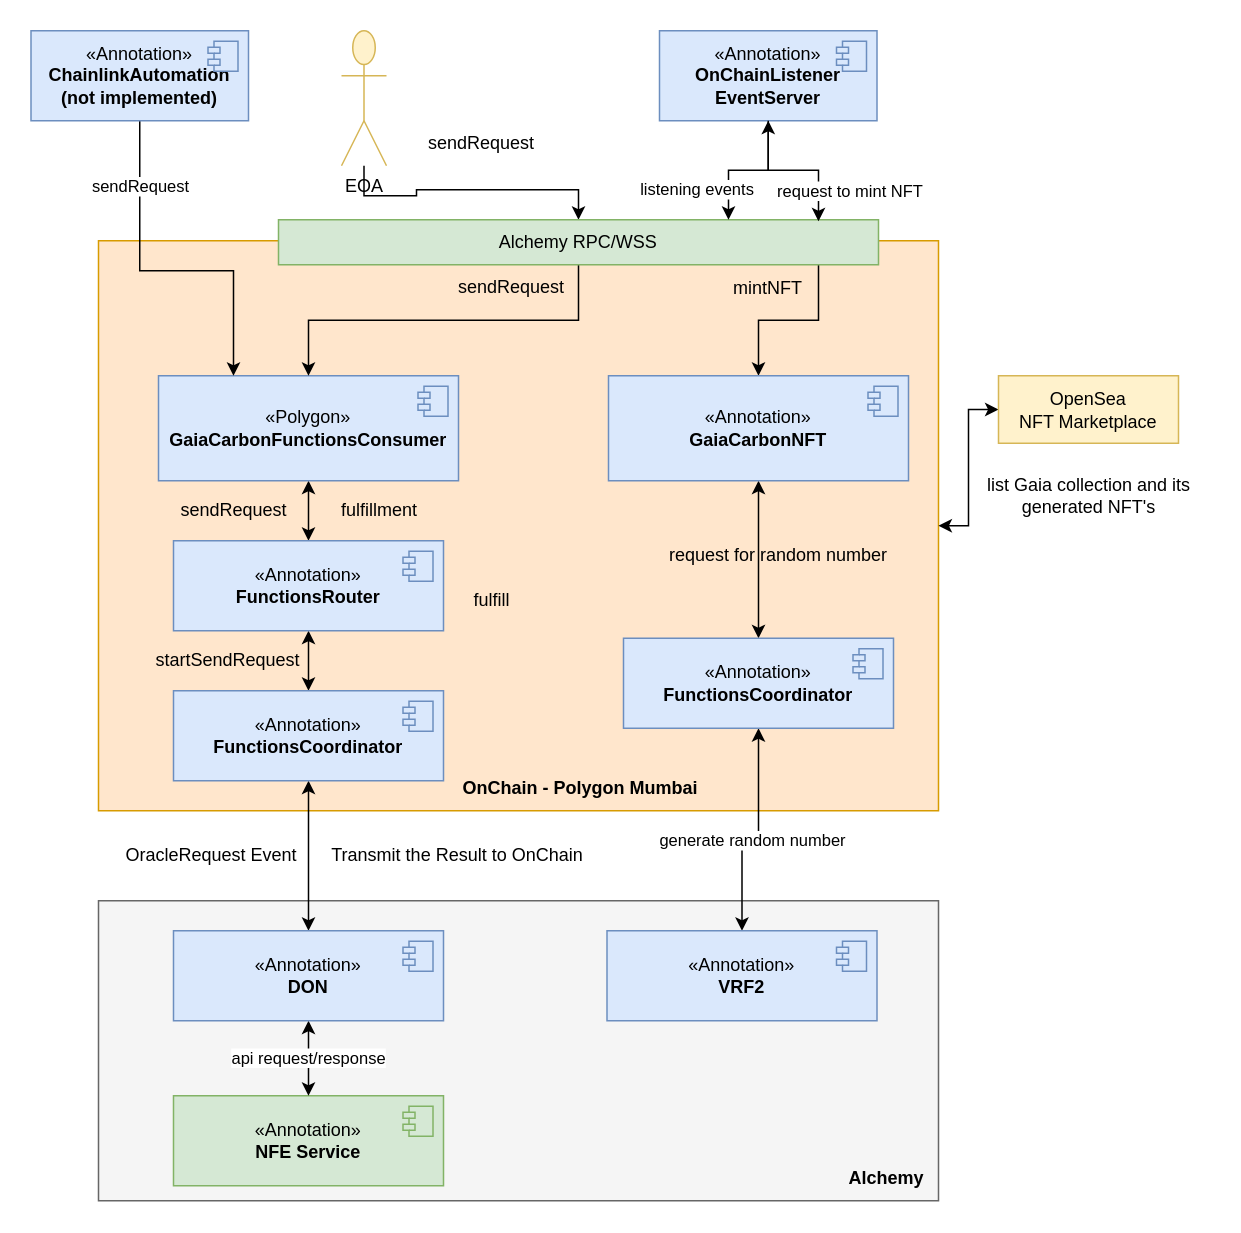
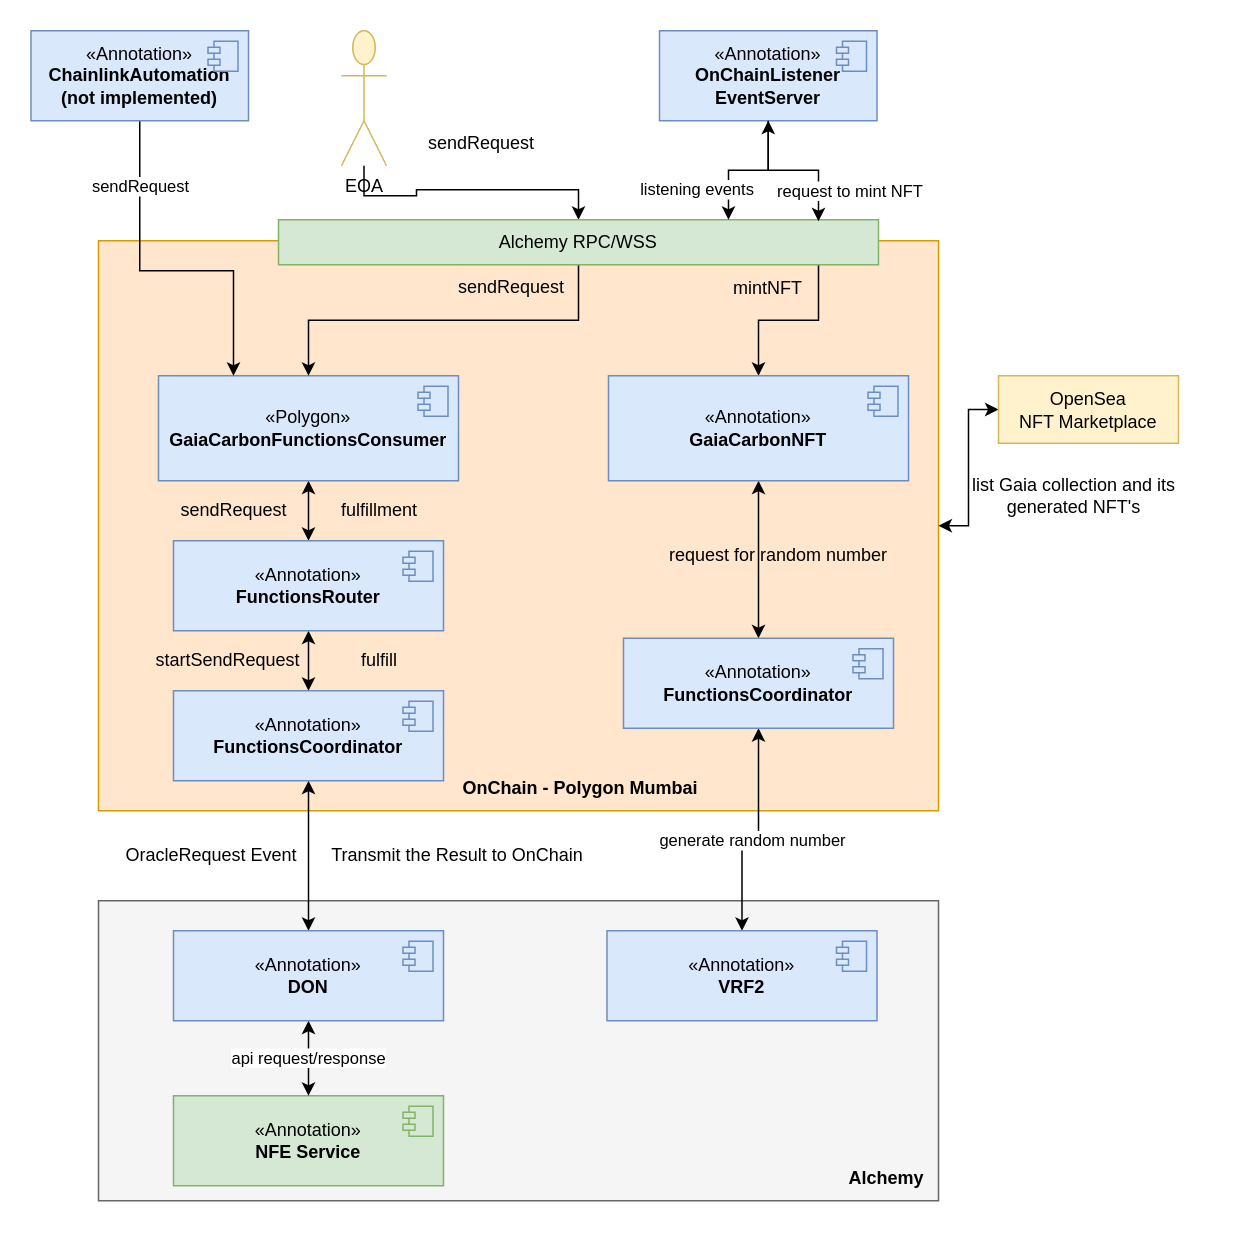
  <mxCell id="0" />
  <mxCell id="1" parent="0" />
  <mxCell id="2" value="" style="rounded=0;whiteSpace=wrap;html=1;fillColor=#f5f5f5;fontColor=#333333;strokeColor=#666666;" vertex="1" parent="1"><mxGeometry x="65" y="600" width="560" height="200" as="geometry" /></mxCell>
  <mxCell id="3" value="" style="rounded=0;whiteSpace=wrap;html=1;fillColor=#ffe6cc;strokeColor=#d79b00;" vertex="1" parent="1"><mxGeometry x="65" y="160" width="560" height="380" as="geometry" /></mxCell>
  <mxCell id="4" style="edgeStyle=orthogonalEdgeStyle;rounded=0;orthogonalLoop=1;jettySize=auto;html=1;entryX=0.5;entryY=0;entryDx=0;entryDy=0;startArrow=classic;startFill=1;" edge="1" parent="1" source="5" target="8"><mxGeometry relative="1" as="geometry" /></mxCell>
  <mxCell id="5" value="«Polygon»&lt;br&gt;&lt;b&gt;GaiaCarbonFunctionsConsumer&lt;/b&gt;" style="html=1;dropTarget=0;whiteSpace=wrap;fillColor=#dae8fc;strokeColor=#6c8ebf;" vertex="1" parent="1"><mxGeometry x="105" y="250" width="200" height="70" as="geometry" /></mxCell>
  <mxCell id="6" value="" style="shape=module;jettyWidth=8;jettyHeight=4;fillColor=#dae8fc;strokeColor=#6c8ebf;" vertex="1" parent="5"><mxGeometry x="1" width="20" height="20" relative="1" as="geometry"><mxPoint x="-27" y="7" as="offset" /></mxGeometry></mxCell>
  <mxCell id="7" style="edgeStyle=orthogonalEdgeStyle;rounded=0;orthogonalLoop=1;jettySize=auto;html=1;entryX=0.5;entryY=0;entryDx=0;entryDy=0;startArrow=classic;startFill=1;" edge="1" parent="1" source="8" target="11"><mxGeometry relative="1" as="geometry" /></mxCell>
  <mxCell id="8" value="«Annotation»&lt;br&gt;&lt;b&gt;FunctionsRouter&lt;/b&gt;" style="html=1;dropTarget=0;whiteSpace=wrap;fillColor=#dae8fc;strokeColor=#6c8ebf;" vertex="1" parent="1"><mxGeometry x="115" y="360" width="180" height="60" as="geometry" /></mxCell>
  <mxCell id="9" value="" style="shape=module;jettyWidth=8;jettyHeight=4;fillColor=#dae8fc;strokeColor=#6c8ebf;" vertex="1" parent="8"><mxGeometry x="1" width="20" height="20" relative="1" as="geometry"><mxPoint x="-27" y="7" as="offset" /></mxGeometry></mxCell>
  <mxCell id="10" style="edgeStyle=orthogonalEdgeStyle;rounded=0;orthogonalLoop=1;jettySize=auto;html=1;startArrow=classic;startFill=1;" edge="1" parent="1" source="11" target="34"><mxGeometry relative="1" as="geometry" /></mxCell>
  <mxCell id="11" value="«Annotation»&lt;br&gt;&lt;b&gt;FunctionsCoordinator&lt;/b&gt;" style="html=1;dropTarget=0;whiteSpace=wrap;fillColor=#dae8fc;strokeColor=#6c8ebf;" vertex="1" parent="1"><mxGeometry x="115" y="460" width="180" height="60" as="geometry" /></mxCell>
  <mxCell id="12" value="" style="shape=module;jettyWidth=8;jettyHeight=4;fillColor=#dae8fc;strokeColor=#6c8ebf;" vertex="1" parent="11"><mxGeometry x="1" width="20" height="20" relative="1" as="geometry"><mxPoint x="-27" y="7" as="offset" /></mxGeometry></mxCell>
  <mxCell id="13" value="sendRequest" style="text;html=1;align=center;verticalAlign=middle;resizable=0;points=[];autosize=1;strokeColor=none;fillColor=none;" vertex="1" parent="1"><mxGeometry x="110" y="325" width="90" height="30" as="geometry" /></mxCell>
  <mxCell id="14" value="fulfillment" style="text;html=1;align=center;verticalAlign=middle;resizable=0;points=[];autosize=1;strokeColor=none;fillColor=none;" vertex="1" parent="1"><mxGeometry x="217" y="325" width="70" height="30" as="geometry" /></mxCell>
  <mxCell id="15" value="startSendRequest" style="text;html=1;align=center;verticalAlign=middle;resizable=0;points=[];autosize=1;strokeColor=none;fillColor=none;" vertex="1" parent="1"><mxGeometry x="91" y="425" width="120" height="30" as="geometry" /></mxCell>
- <mxCell id="16" value="fulfill" style="text;html=1;align=center;verticalAlign=middle;resizable=0;points=[];autosize=1;strokeColor=none;fillColor=none;" vertex="1" parent="1"><mxGeometry x="302" y="385" width="50" height="30" as="geometry" /></mxCell>
+ <mxCell id="16" value="fulfill" style="text;html=1;align=center;verticalAlign=middle;resizable=0;points=[];autosize=1;strokeColor=none;fillColor=none;" vertex="1" parent="1"><mxGeometry x="227" y="425" width="50" height="30" as="geometry" /></mxCell>
  <mxCell id="17" style="edgeStyle=orthogonalEdgeStyle;rounded=0;orthogonalLoop=1;jettySize=auto;html=1;" edge="1" parent="1" source="18" target="25"><mxGeometry relative="1" as="geometry" /></mxCell>
  <mxCell id="18" value="EOA" style="shape=umlActor;verticalLabelPosition=bottom;verticalAlign=top;html=1;fillColor=#fff2cc;strokeColor=#d6b656;" vertex="1" parent="1"><mxGeometry x="227" y="20" width="30" height="90" as="geometry" /></mxCell>
  <mxCell id="19" style="edgeStyle=orthogonalEdgeStyle;rounded=0;orthogonalLoop=1;jettySize=auto;html=1;entryX=0.25;entryY=0;entryDx=0;entryDy=0;" edge="1" parent="1" source="21" target="5"><mxGeometry relative="1" as="geometry"><Array as="points"><mxPoint x="93" y="180" /><mxPoint x="155" y="180" /></Array></mxGeometry></mxCell>
  <mxCell id="20" value="sendRequest" style="edgeLabel;html=1;align=center;verticalAlign=middle;resizable=0;points=[];" vertex="1" connectable="0" parent="19"><mxGeometry x="-0.63" relative="1" as="geometry"><mxPoint as="offset" /></mxGeometry></mxCell>
  <mxCell id="21" value="«Annotation»&lt;br&gt;&lt;b&gt;ChainlinkAutomation&lt;br&gt;(not implemented)&lt;br&gt;&lt;/b&gt;" style="html=1;dropTarget=0;whiteSpace=wrap;fillColor=#dae8fc;strokeColor=#6c8ebf;" vertex="1" parent="1"><mxGeometry x="20" y="20" width="145" height="60" as="geometry" /></mxCell>
  <mxCell id="22" value="" style="shape=module;jettyWidth=8;jettyHeight=4;fillColor=#dae8fc;strokeColor=#6c8ebf;" vertex="1" parent="21"><mxGeometry x="1" width="20" height="20" relative="1" as="geometry"><mxPoint x="-27" y="7" as="offset" /></mxGeometry></mxCell>
  <mxCell id="23" style="edgeStyle=orthogonalEdgeStyle;rounded=0;orthogonalLoop=1;jettySize=auto;html=1;entryX=0.5;entryY=0;entryDx=0;entryDy=0;" edge="1" parent="1" source="25" target="5"><mxGeometry relative="1" as="geometry" /></mxCell>
  <mxCell id="24" style="edgeStyle=orthogonalEdgeStyle;rounded=0;orthogonalLoop=1;jettySize=auto;html=1;entryX=0.5;entryY=0;entryDx=0;entryDy=0;exitX=0.9;exitY=0.933;exitDx=0;exitDy=0;exitPerimeter=0;" edge="1" parent="1" source="25" target="45"><mxGeometry relative="1" as="geometry"><mxPoint x="545" y="180" as="sourcePoint" /></mxGeometry></mxCell>
  <mxCell id="25" value="Alchemy RPC/WSS" style="rounded=0;whiteSpace=wrap;html=1;fillColor=#d5e8d4;strokeColor=#82b366;" vertex="1" parent="1"><mxGeometry x="185" y="146" width="400" height="30" as="geometry" /></mxCell>
  <mxCell id="26" value="sendRequest" style="text;html=1;align=center;verticalAlign=middle;resizable=0;points=[];autosize=1;strokeColor=none;fillColor=none;" vertex="1" parent="1"><mxGeometry x="295" y="176" width="90" height="30" as="geometry" /></mxCell>
  <mxCell id="27" value="sendRequest" style="text;html=1;align=center;verticalAlign=middle;resizable=0;points=[];autosize=1;strokeColor=none;fillColor=none;" vertex="1" parent="1"><mxGeometry x="275" y="80" width="90" height="30" as="geometry" /></mxCell>
  <mxCell id="28" value="«Annotation»&lt;br&gt;&lt;b&gt;NFE Service&lt;/b&gt;" style="html=1;dropTarget=0;whiteSpace=wrap;fillColor=#d5e8d4;strokeColor=#82b366;" vertex="1" parent="1"><mxGeometry x="115" y="730" width="180" height="60" as="geometry" /></mxCell>
  <mxCell id="29" value="" style="shape=module;jettyWidth=8;jettyHeight=4;fillColor=#d5e8d4;strokeColor=#82b366;" vertex="1" parent="28"><mxGeometry x="1" width="20" height="20" relative="1" as="geometry"><mxPoint x="-27" y="7" as="offset" /></mxGeometry></mxCell>
  <mxCell id="30" value="&lt;b&gt;OnChain - Polygon Mumbai&lt;/b&gt;" style="text;html=1;align=center;verticalAlign=middle;resizable=0;points=[];autosize=1;strokeColor=none;fillColor=none;" vertex="1" parent="1"><mxGeometry x="296" y="510" width="180" height="30" as="geometry" /></mxCell>
  <mxCell id="31" value="&lt;b&gt;Alchemy&lt;/b&gt;" style="text;html=1;align=center;verticalAlign=middle;resizable=0;points=[];autosize=1;strokeColor=none;fillColor=none;" vertex="1" parent="1"><mxGeometry x="555" y="770" width="70" height="30" as="geometry" /></mxCell>
  <mxCell id="32" style="edgeStyle=orthogonalEdgeStyle;rounded=0;orthogonalLoop=1;jettySize=auto;html=1;startArrow=classic;startFill=1;" edge="1" parent="1" source="34" target="28"><mxGeometry relative="1" as="geometry" /></mxCell>
  <mxCell id="33" value="api request/response" style="edgeLabel;html=1;align=center;verticalAlign=middle;resizable=0;points=[];" vertex="1" connectable="0" parent="32"><mxGeometry x="-0.04" y="-1" relative="1" as="geometry"><mxPoint as="offset" /></mxGeometry></mxCell>
  <mxCell id="34" value="«Annotation»&lt;br&gt;&lt;b&gt;DON&lt;/b&gt;" style="html=1;dropTarget=0;whiteSpace=wrap;fillColor=#dae8fc;strokeColor=#6c8ebf;" vertex="1" parent="1"><mxGeometry x="115" y="620" width="180" height="60" as="geometry" /></mxCell>
  <mxCell id="35" value="" style="shape=module;jettyWidth=8;jettyHeight=4;fillColor=#dae8fc;strokeColor=#6c8ebf;" vertex="1" parent="34"><mxGeometry x="1" width="20" height="20" relative="1" as="geometry"><mxPoint x="-27" y="7" as="offset" /></mxGeometry></mxCell>
  <mxCell id="36" value="OracleRequest Event" style="text;html=1;align=center;verticalAlign=middle;resizable=0;points=[];autosize=1;strokeColor=none;fillColor=none;" vertex="1" parent="1"><mxGeometry x="70" y="555" width="140" height="30" as="geometry" /></mxCell>
  <mxCell id="37" value="Transmit the Result to OnChain" style="text;html=1;align=center;verticalAlign=middle;resizable=0;points=[];autosize=1;strokeColor=none;fillColor=none;" vertex="1" parent="1"><mxGeometry x="209" y="555" width="190" height="30" as="geometry" /></mxCell>
  <mxCell id="38" style="edgeStyle=orthogonalEdgeStyle;rounded=0;orthogonalLoop=1;jettySize=auto;html=1;entryX=0.75;entryY=0;entryDx=0;entryDy=0;startArrow=classic;startFill=1;" edge="1" parent="1" source="40" target="25"><mxGeometry relative="1" as="geometry" /></mxCell>
  <mxCell id="39" value="listening events" style="edgeLabel;html=1;align=center;verticalAlign=middle;resizable=0;points=[];" vertex="1" connectable="0" parent="38"><mxGeometry x="0.081" y="-1" relative="1" as="geometry"><mxPoint x="-31" y="13" as="offset" /></mxGeometry></mxCell>
  <mxCell id="40" value="«Annotation»&lt;br&gt;&lt;b&gt;OnChainListener&lt;br&gt;EventServer&lt;/b&gt;" style="html=1;dropTarget=0;whiteSpace=wrap;fillColor=#dae8fc;strokeColor=#6c8ebf;" vertex="1" parent="1"><mxGeometry x="439" y="20" width="145" height="60" as="geometry" /></mxCell>
  <mxCell id="41" value="" style="shape=module;jettyWidth=8;jettyHeight=4;fillColor=#dae8fc;strokeColor=#6c8ebf;" vertex="1" parent="40"><mxGeometry x="1" width="20" height="20" relative="1" as="geometry"><mxPoint x="-27" y="7" as="offset" /></mxGeometry></mxCell>
  <mxCell id="42" style="edgeStyle=orthogonalEdgeStyle;rounded=0;orthogonalLoop=1;jettySize=auto;html=1;entryX=0.9;entryY=0.033;entryDx=0;entryDy=0;entryPerimeter=0;" edge="1" parent="1" source="40" target="25"><mxGeometry relative="1" as="geometry" /></mxCell>
  <mxCell id="43" value="request to mint NFT" style="edgeLabel;html=1;align=center;verticalAlign=middle;resizable=0;points=[];" vertex="1" connectable="0" parent="42"><mxGeometry x="0.483" y="2" relative="1" as="geometry"><mxPoint x="18" y="5" as="offset" /></mxGeometry></mxCell>
  <mxCell id="44" style="edgeStyle=orthogonalEdgeStyle;rounded=0;orthogonalLoop=1;jettySize=auto;html=1;startArrow=classic;startFill=1;" edge="1" parent="1" source="45" target="50"><mxGeometry relative="1" as="geometry" /></mxCell>
  <mxCell id="45" value="«Annotation»&lt;br&gt;&lt;b&gt;GaiaCarbonNFT&lt;/b&gt;" style="html=1;dropTarget=0;whiteSpace=wrap;fillColor=#dae8fc;strokeColor=#6c8ebf;" vertex="1" parent="1"><mxGeometry x="405" y="250" width="200" height="70" as="geometry" /></mxCell>
  <mxCell id="46" value="" style="shape=module;jettyWidth=8;jettyHeight=4;fillColor=#dae8fc;strokeColor=#6c8ebf;" vertex="1" parent="45"><mxGeometry x="1" width="20" height="20" relative="1" as="geometry"><mxPoint x="-27" y="7" as="offset" /></mxGeometry></mxCell>
  <mxCell id="47" value="mintNFT" style="text;html=1;align=center;verticalAlign=middle;resizable=0;points=[];autosize=1;strokeColor=none;fillColor=none;" vertex="1" parent="1"><mxGeometry x="476" y="177" width="70" height="30" as="geometry" /></mxCell>
  <mxCell id="48" style="edgeStyle=orthogonalEdgeStyle;rounded=0;orthogonalLoop=1;jettySize=auto;html=1;startArrow=classic;startFill=1;" edge="1" parent="1" source="50" target="53"><mxGeometry relative="1" as="geometry"><Array as="points"><mxPoint x="505" y="560" /><mxPoint x="494" y="560" /></Array></mxGeometry></mxCell>
  <mxCell id="49" value="generate random number" style="edgeLabel;html=1;align=center;verticalAlign=middle;resizable=0;points=[];" vertex="1" connectable="0" parent="48"><mxGeometry x="0.096" y="-1" relative="1" as="geometry"><mxPoint as="offset" /></mxGeometry></mxCell>
  <mxCell id="50" value="«Annotation»&lt;br&gt;&lt;b&gt;FunctionsCoordinator&lt;/b&gt;" style="html=1;dropTarget=0;whiteSpace=wrap;fillColor=#dae8fc;strokeColor=#6c8ebf;" vertex="1" parent="1"><mxGeometry x="415" y="425" width="180" height="60" as="geometry" /></mxCell>
  <mxCell id="51" value="" style="shape=module;jettyWidth=8;jettyHeight=4;fillColor=#dae8fc;strokeColor=#6c8ebf;" vertex="1" parent="50"><mxGeometry x="1" width="20" height="20" relative="1" as="geometry"><mxPoint x="-27" y="7" as="offset" /></mxGeometry></mxCell>
  <mxCell id="52" value="request for random number" style="text;html=1;align=center;verticalAlign=middle;resizable=0;points=[];autosize=1;strokeColor=none;fillColor=none;" vertex="1" parent="1"><mxGeometry x="433" y="355" width="170" height="30" as="geometry" /></mxCell>
  <mxCell id="53" value="«Annotation»&lt;br&gt;&lt;b&gt;VRF2&lt;/b&gt;" style="html=1;dropTarget=0;whiteSpace=wrap;fillColor=#dae8fc;strokeColor=#6c8ebf;" vertex="1" parent="1"><mxGeometry x="404" y="620" width="180" height="60" as="geometry" /></mxCell>
  <mxCell id="54" value="" style="shape=module;jettyWidth=8;jettyHeight=4;fillColor=#dae8fc;strokeColor=#6c8ebf;" vertex="1" parent="53"><mxGeometry x="1" width="20" height="20" relative="1" as="geometry"><mxPoint x="-27" y="7" as="offset" /></mxGeometry></mxCell>
  <mxCell id="55" style="edgeStyle=orthogonalEdgeStyle;rounded=0;orthogonalLoop=1;jettySize=auto;html=1;entryX=1;entryY=0.5;entryDx=0;entryDy=0;startArrow=classic;startFill=1;" edge="1" parent="1" source="56" target="3"><mxGeometry relative="1" as="geometry" /></mxCell>
  <mxCell id="56" value="OpenSea&lt;br&gt;NFT Marketplace" style="rounded=0;whiteSpace=wrap;html=1;fillColor=#fff2cc;strokeColor=#d6b656;" vertex="1" parent="1"><mxGeometry x="665" y="250" width="120" height="45" as="geometry" /></mxCell>
- <mxCell id="57" value="list Gaia collection and its &lt;br&gt;generated NFT's" style="text;html=1;align=center;verticalAlign=middle;resizable=0;points=[];autosize=1;strokeColor=none;fillColor=none;" vertex="1" parent="1"><mxGeometry x="645" y="310" width="160" height="40" as="geometry" /></mxCell>
+ <mxCell id="57" value="list Gaia collection and its &lt;br&gt;generated NFT's" style="text;html=1;align=center;verticalAlign=middle;resizable=0;points=[];autosize=1;strokeColor=none;fillColor=none;" vertex="1" parent="1"><mxGeometry x="635" y="310" width="160" height="40" as="geometry" /></mxCell>
